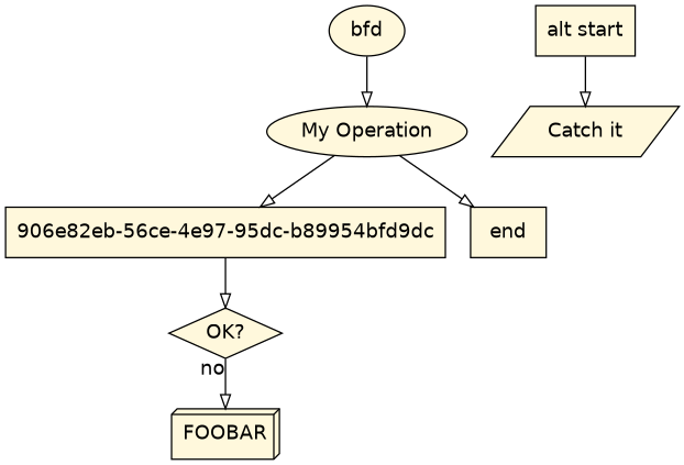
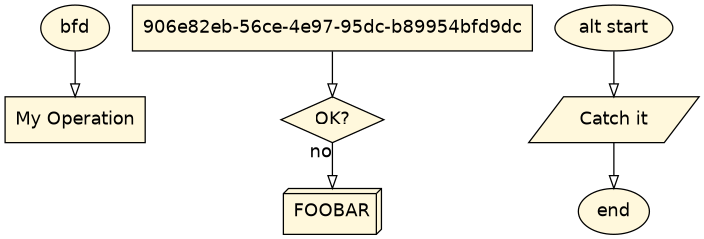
  digraph {
    node [fillcolor=cornsilk fontname=Helvetica shape=ellipse style=filled]
    edge [arrowhead=onormal fontname=Helvetica]
-   n1 [label="My Operation"]
+   n1 [label="My Operation" shape=box]
    n2 [label="906e82eb-56ce-4e97-95dc-b89954bfd9dc" shape=box]
    n3 [label="OK?" shape=diamond]
    n4 [label=FOOBAR shape=box3d]
-   n5 [label=end shape=box]
+   n5 [label=end]
    n6 [label=bfd]
    n7 [label="Catch it" shape=parallelogram]
-   n8 [label="alt start" shape=box]
-   n1 -> n2
+   n8 [label="alt start"]
    n2 -> n3
    n3 -> n4 [taillabel=no]
    n6 -> n1
-   n1 -> n5
+   n7 -> n5
    n8 -> n7
  }
